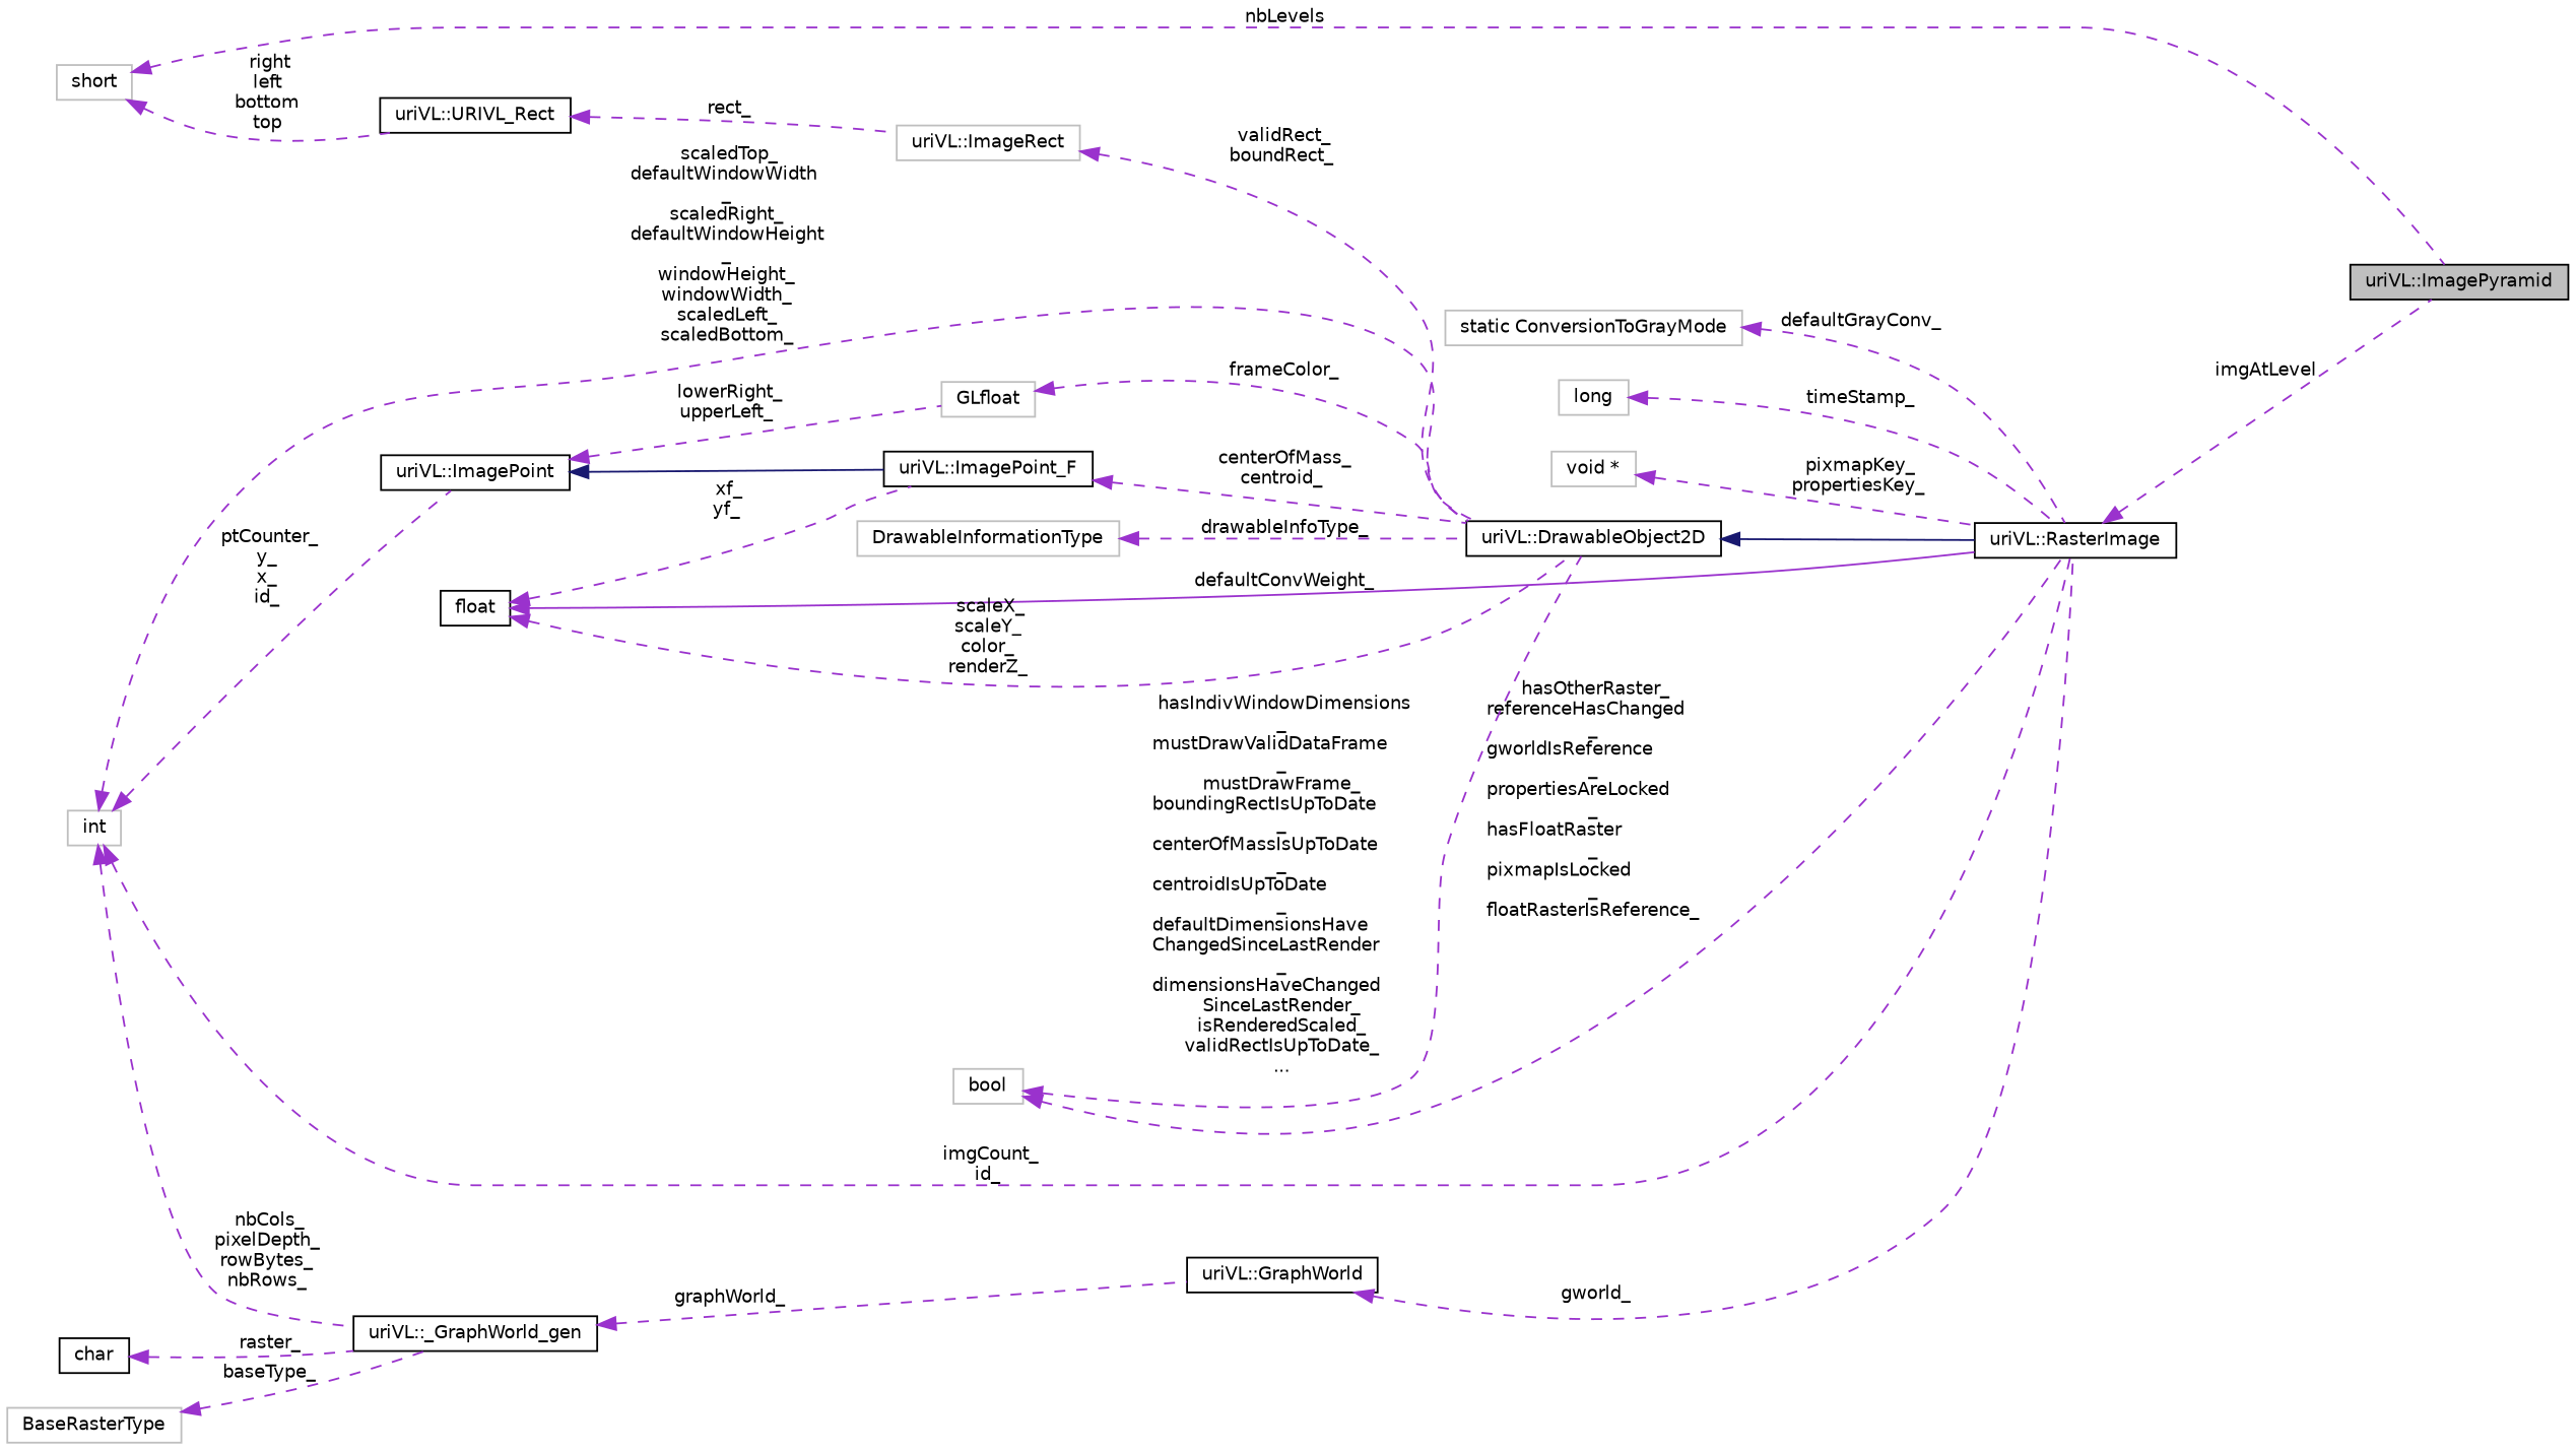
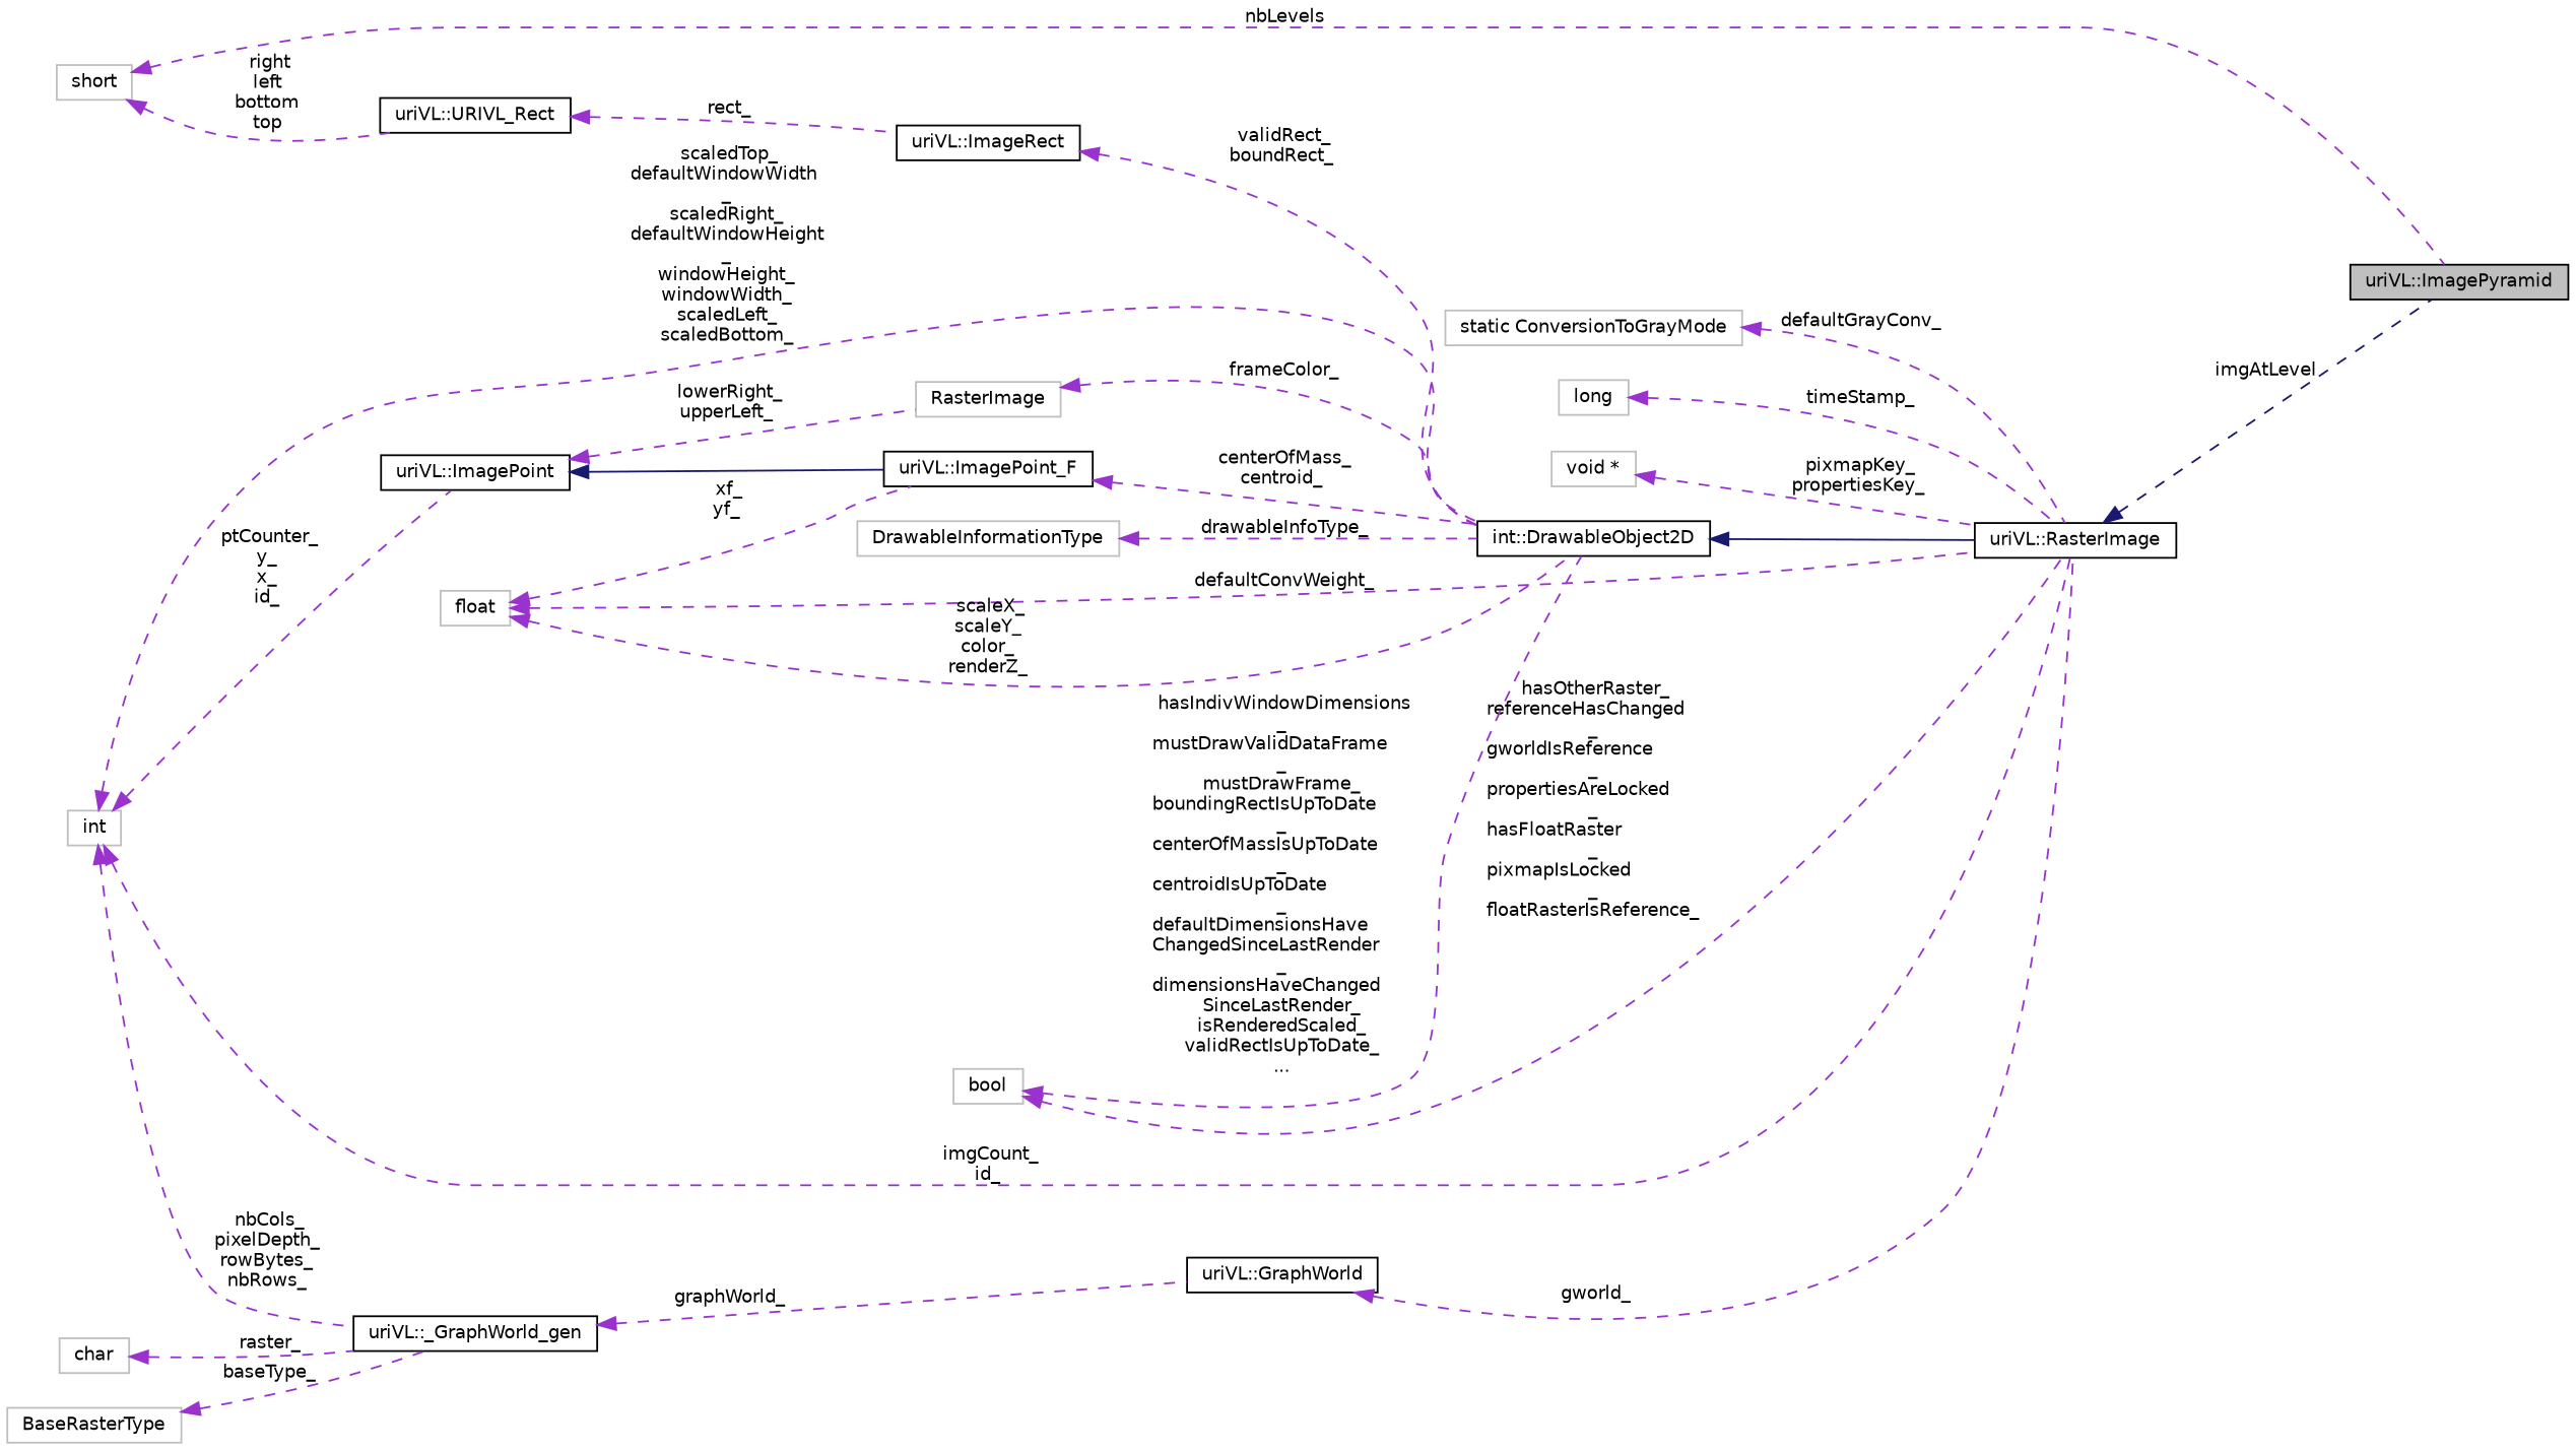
  digraph {
    rankdir=LR
    node [color=grey75 fillcolor=white fontname=Helvetica fontsize=10 shape=record style=filled]
    edge [color=darkorchid3 dir=back fontname=Helvetica fontsize=10 labelfontname=Helvetica labelfontsize=10 style=dashed]
    n1 [color=black fillcolor=grey75 fontcolor=black height=0.2 label="uriVL::ImagePyramid" width=0.4]
    n2 [height=0.2 label=short width=0.4]
    n3 [color=black height=0.2 label="uriVL::URIVL_Rect" width=0.4]
-   n4 [height=0.2 label="uriVL::ImageRect" width=0.4]
+   n4 [color=black height=0.2 label="uriVL::ImageRect" width=0.4]
    n5 [color=black height=0.2 label="uriVL::RasterImage" width=0.4]
-   n6 [color=black height=0.2 label="uriVL::DrawableObject2D" width=0.4]
-   n7 [height=0.2 label=GLfloat width=0.4]
+   n6 [color=black height=0.2 label="int::DrawableObject2D" width=0.4]
+   n7 [height=0.2 label=RasterImage width=0.4]
    n8 [color=black height=0.2 label="uriVL::ImagePoint" width=0.4]
    n9 [color=black height=0.2 label="uriVL::ImagePoint_F" width=0.4]
    n10 [height=0.2 label=int width=0.4]
    n11 [color=black height=0.2 label="uriVL::_GraphWorld_gen" width=0.4]
    n12 [color=black height=0.2 label="uriVL::GraphWorld" width=0.4]
-   n13 [color=black height=0.2 label=float width=0.4]
+   n13 [height=0.2 label=float width=0.4]
    n14 [height=0.2 label=bool width=0.4]
    n15 [height=0.2 label=DrawableInformationType width=0.4]
-   n16 [color=black height=0.2 label=char width=0.4]
+   n16 [height=0.2 label=char width=0.4]
    n17 [height=0.2 label=BaseRasterType width=0.4]
    n18 [height=0.2 label="static ConversionToGrayMode" width=0.4]
    n19 [height=0.2 label=long width=0.4]
    n20 [height=0.2 label="void *" width=0.4]
    n2 -> n1 [label=" nbLevels"]
    n2 -> n3 [label=" right\nleft\nbottom\ntop"]
    n3 -> n4 [label=" rect_"]
    n4 -> n6 [label=" validRect_\nboundRect_"]
-   n5 -> n1 [label=" imgAtLevel"]
+   n5 -> n1 [color=midnightblue label=" imgAtLevel"]
    n6 -> n5 [color=midnightblue style=solid]
    n7 -> n6 [label=" frameColor_"]
    n8 -> n7 [label=" lowerRight_\nupperLeft_"]
    n8 -> n9 [color=midnightblue style=solid]
    n9 -> n6 [label=" centerOfMass_\ncentroid_"]
    n10 -> n5 [label=" imgCount_\nid_"]
    n10 -> n6 [label=" scaledTop_\ndefaultWindowWidth\l_\nscaledRight_\ndefaultWindowHeight\l_\nwindowHeight_\nwindowWidth_\nscaledLeft_\nscaledBottom_"]
    n10 -> n8 [label=" ptCounter_\ny_\nx_\nid_"]
    n10 -> n11 [label=" nbCols_\npixelDepth_\nrowBytes_\nnbRows_"]
    n11 -> n12 [label=" graphWorld_"]
    n12 -> n5 [label=" gworld_"]
-   n13 -> n5 [label=" defaultConvWeight_" style=solid]
+   n13 -> n5 [label=" defaultConvWeight_"]
    n13 -> n6 [label=" scaleX_\nscaleY_\ncolor_\nrenderZ_"]
    n13 -> n9 [label=" xf_\nyf_"]
    n14 -> n5 [label=" hasOtherRaster_\nreferenceHasChanged\l_\ngworldIsReference\l_\npropertiesAreLocked\l_\nhasFloatRaster\l_\npixmapIsLocked\l_\nfloatRasterIsReference_"]
    n14 -> n6 [label=" hasIndivWindowDimensions\l_\nmustDrawValidDataFrame\l_\nmustDrawFrame_\nboundingRectIsUpToDate\l_\ncenterOfMassIsUpToDate\l_\ncentroidIsUpToDate\l_\ndefaultDimensionsHave\lChangedSinceLastRender\l_\ndimensionsHaveChanged\lSinceLastRender_\nisRenderedScaled_\nvalidRectIsUpToDate_\n..."]
    n15 -> n6 [label=" drawableInfoType_"]
    n16 -> n11 [label=" raster_"]
    n17 -> n11 [label=" baseType_"]
    n18 -> n5 [label=" defaultGrayConv_"]
    n19 -> n5 [label=" timeStamp_"]
    n20 -> n5 [label=" pixmapKey_\npropertiesKey_"]
  }
